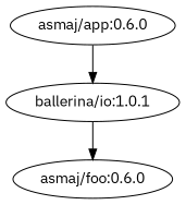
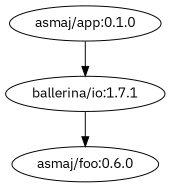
  digraph {
    fontname="IBM Plex Sans"
    node [fontname="IBM Plex Sans"]
    edge [fontname="IBM Plex Sans"]
    "asmaj/foo:0.6.0" [error=true]
-   "asmaj/app:0.1.0" [label="asmaj/app:0.6.0"]
-   "ballerina/io:1.0.1"
+   "asmaj/app:0.1.0"
+   "ballerina/io:1.0.1" [label="ballerina/io:1.7.1"]
    "asmaj/app:0.1.0" -> "ballerina/io:1.0.1"
    "ballerina/io:1.0.1" -> "asmaj/foo:0.6.0"
  }
